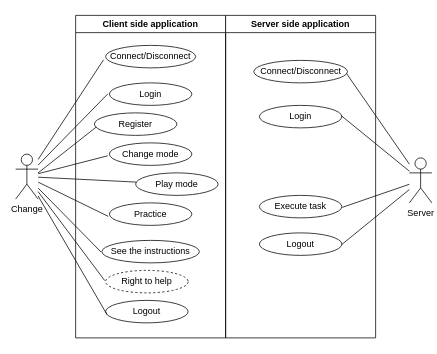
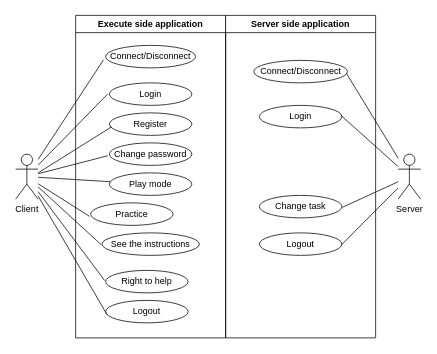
  <mxCell id="0" />
  <mxCell id="1" parent="0" />
- <mxCell id="2" value="Server" style="shape=umlActor;verticalLabelPosition=bottom;verticalAlign=top;html=1;outlineConnect=0;" vertex="1" parent="1"><mxGeometry x="545" y="210" width="30" height="60" as="geometry" /></mxCell>
- <mxCell id="3" value="Change" style="shape=umlActor;verticalLabelPosition=bottom;verticalAlign=top;html=1;outlineConnect=0;" vertex="1" parent="1"><mxGeometry x="20" y="205" width="30" height="60" as="geometry" /></mxCell>
- <mxCell id="4" value="Client side application" style="swimlane;whiteSpace=wrap;html=1;startSize=23;" vertex="1" parent="1"><mxGeometry x="100" y="20" width="200" height="430" as="geometry"><mxRectangle x="200" y="200" width="170" height="30" as="alternateBounds" /></mxGeometry></mxCell>
+ <mxCell id="2" value="Server" style="shape=umlActor;verticalLabelPosition=bottom;verticalAlign=top;html=1;outlineConnect=0;" vertex="1" parent="1"><mxGeometry x="530" y="205" width="30" height="60" as="geometry" /></mxCell>
+ <mxCell id="3" value="Client" style="shape=umlActor;verticalLabelPosition=bottom;verticalAlign=top;html=1;outlineConnect=0;" vertex="1" parent="1"><mxGeometry x="20" y="205" width="30" height="60" as="geometry" /></mxCell>
+ <mxCell id="4" value="Execute side application" style="swimlane;whiteSpace=wrap;html=1;startSize=23;" vertex="1" parent="1"><mxGeometry x="100" y="20" width="200" height="430" as="geometry"><mxRectangle x="200" y="200" width="170" height="30" as="alternateBounds" /></mxGeometry></mxCell>
  <mxCell id="5" value="Connect/Disconnect" style="ellipse;whiteSpace=wrap;html=1;" vertex="1" parent="4"><mxGeometry x="40" y="40" width="120" height="30" as="geometry" /></mxCell>
  <mxCell id="6" value="Logout" style="ellipse;whiteSpace=wrap;html=1;" vertex="1" parent="4"><mxGeometry x="40" y="380" width="110" height="30" as="geometry" /></mxCell>
- <mxCell id="7" value="Practice" style="ellipse;whiteSpace=wrap;html=1;" vertex="1" parent="4"><mxGeometry x="45" y="250" width="110" height="30" as="geometry" /></mxCell>
- <mxCell id="8" value="Play mode" style="ellipse;whiteSpace=wrap;html=1;" vertex="1" parent="4"><mxGeometry x="80" y="210" width="110" height="30" as="geometry" /></mxCell>
- <mxCell id="9" value="Register" style="ellipse;whiteSpace=wrap;html=1;" vertex="1" parent="4"><mxGeometry x="25" y="130" width="110" height="30" as="geometry" /></mxCell>
- <mxCell id="10" value="Change mode" style="ellipse;whiteSpace=wrap;html=1;" vertex="1" parent="4"><mxGeometry x="45" y="170" width="110" height="30" as="geometry" /></mxCell>
+ <mxCell id="7" value="Practice" style="ellipse;whiteSpace=wrap;html=1;" vertex="1" parent="4"><mxGeometry x="20" y="250" width="110" height="30" as="geometry" /></mxCell>
+ <mxCell id="8" value="Play mode" style="ellipse;whiteSpace=wrap;html=1;" vertex="1" parent="4"><mxGeometry x="45" y="210" width="110" height="30" as="geometry" /></mxCell>
+ <mxCell id="9" value="Register" style="ellipse;whiteSpace=wrap;html=1;" vertex="1" parent="4"><mxGeometry x="45" y="130" width="110" height="30" as="geometry" /></mxCell>
+ <mxCell id="10" value="Change password" style="ellipse;whiteSpace=wrap;html=1;" vertex="1" parent="4"><mxGeometry x="45" y="170" width="110" height="30" as="geometry" /></mxCell>
  <mxCell id="11" value="Login" style="ellipse;whiteSpace=wrap;html=1;" vertex="1" parent="4"><mxGeometry x="45" y="90" width="110" height="30" as="geometry" /></mxCell>
- <mxCell id="12" value="Right to help" style="ellipse;whiteSpace=wrap;html=1;dashed=1;" vertex="1" parent="4"><mxGeometry x="40" y="340" width="110" height="30" as="geometry" /></mxCell>
- <mxCell id="13" value="See the instructions" style="ellipse;whiteSpace=wrap;html=1;" vertex="1" parent="4"><mxGeometry x="35" y="300" width="130" height="30" as="geometry" /></mxCell>
+ <mxCell id="12" value="Right to help" style="ellipse;whiteSpace=wrap;html=1;" vertex="1" parent="4"><mxGeometry x="40" y="340" width="110" height="30" as="geometry" /></mxCell>
+ <mxCell id="13" value="See the instructions" style="ellipse;whiteSpace=wrap;html=1;" vertex="1" parent="4"><mxGeometry x="35" y="290" width="130" height="30" as="geometry" /></mxCell>
  <mxCell id="14" value="Server side application" style="swimlane;whiteSpace=wrap;html=1;" vertex="1" parent="1"><mxGeometry x="300" y="20" width="200" height="430" as="geometry" /></mxCell>
  <mxCell id="15" value="Connect/Disconnect" style="ellipse;whiteSpace=wrap;html=1;" vertex="1" parent="14"><mxGeometry x="37.5" y="60" width="125" height="30" as="geometry" /></mxCell>
  <mxCell id="16" value="Login" style="ellipse;whiteSpace=wrap;html=1;" vertex="1" parent="14"><mxGeometry x="45" y="120" width="110" height="30" as="geometry" /></mxCell>
- <mxCell id="17" value="Execute task" style="ellipse;whiteSpace=wrap;html=1;" vertex="1" parent="14"><mxGeometry x="45" y="240" width="110" height="30" as="geometry" /></mxCell>
+ <mxCell id="17" value="Change task" style="ellipse;whiteSpace=wrap;html=1;" vertex="1" parent="14"><mxGeometry x="45" y="240" width="110" height="30" as="geometry" /></mxCell>
  <mxCell id="18" value="Logout" style="ellipse;whiteSpace=wrap;html=1;" vertex="1" parent="14"><mxGeometry x="45" y="290" width="110" height="30" as="geometry" /></mxCell>
  <mxCell id="19" value="" style="endArrow=none;html=1;rounded=0;exitX=-0.023;exitY=0.64;exitDx=0;exitDy=0;exitPerimeter=0;" edge="1" parent="1" source="5" target="3"><mxGeometry width="50" height="50" relative="1" as="geometry"><mxPoint x="290" y="220" as="sourcePoint" /><mxPoint x="70" y="210" as="targetPoint" /></mxGeometry></mxCell>
  <mxCell id="20" value="" style="endArrow=none;html=1;rounded=0;entryX=-0.02;entryY=0.493;entryDx=0;entryDy=0;entryPerimeter=0;" edge="1" parent="1" source="3" target="11"><mxGeometry width="50" height="50" relative="1" as="geometry"><mxPoint x="300" y="230" as="sourcePoint" /><mxPoint x="350" y="180" as="targetPoint" /></mxGeometry></mxCell>
  <mxCell id="21" value="" style="endArrow=none;html=1;rounded=0;" edge="1" parent="1" source="3" target="8"><mxGeometry width="50" height="50" relative="1" as="geometry"><mxPoint x="310" y="240" as="sourcePoint" /><mxPoint x="360" y="190" as="targetPoint" /></mxGeometry></mxCell>
  <mxCell id="22" value="" style="endArrow=none;html=1;rounded=0;entryX=-0.02;entryY=0.573;entryDx=0;entryDy=0;entryPerimeter=0;" edge="1" parent="1" source="3" target="10"><mxGeometry width="50" height="50" relative="1" as="geometry"><mxPoint x="320" y="250" as="sourcePoint" /><mxPoint x="370" y="200" as="targetPoint" /></mxGeometry></mxCell>
  <mxCell id="23" value="" style="endArrow=none;html=1;rounded=0;entryX=0.024;entryY=0.627;entryDx=0;entryDy=0;entryPerimeter=0;" edge="1" parent="1" target="9"><mxGeometry width="50" height="50" relative="1" as="geometry"><mxPoint x="50" y="230" as="sourcePoint" /><mxPoint x="380" y="210" as="targetPoint" /></mxGeometry></mxCell>
  <mxCell id="24" value="" style="endArrow=none;html=1;rounded=0;entryX=-0.013;entryY=0.6;entryDx=0;entryDy=0;entryPerimeter=0;" edge="1" parent="1" source="3" target="7"><mxGeometry width="50" height="50" relative="1" as="geometry"><mxPoint x="340" y="270" as="sourcePoint" /><mxPoint x="390" y="220" as="targetPoint" /></mxGeometry></mxCell>
  <mxCell id="25" value="" style="endArrow=none;html=1;rounded=0;entryX=-0.008;entryY=0.52;entryDx=0;entryDy=0;entryPerimeter=0;" edge="1" parent="1" source="3" target="13"><mxGeometry width="50" height="50" relative="1" as="geometry"><mxPoint x="70" y="240" as="sourcePoint" /><mxPoint x="400" y="230" as="targetPoint" /></mxGeometry></mxCell>
  <mxCell id="26" value="" style="endArrow=none;html=1;rounded=0;entryX=-0.011;entryY=0.453;entryDx=0;entryDy=0;entryPerimeter=0;" edge="1" parent="1" source="3" target="12"><mxGeometry width="50" height="50" relative="1" as="geometry"><mxPoint x="70" y="240" as="sourcePoint" /><mxPoint x="410" y="240" as="targetPoint" /></mxGeometry></mxCell>
  <mxCell id="27" value="" style="endArrow=none;html=1;rounded=0;entryX=0.018;entryY=0.64;entryDx=0;entryDy=0;entryPerimeter=0;" edge="1" parent="1" source="3" target="6"><mxGeometry width="50" height="50" relative="1" as="geometry"><mxPoint x="370" y="300" as="sourcePoint" /><mxPoint x="420" y="250" as="targetPoint" /></mxGeometry></mxCell>
  <mxCell id="28" value="" style="endArrow=none;html=1;rounded=0;exitX=0.99;exitY=0.587;exitDx=0;exitDy=0;exitPerimeter=0;" edge="1" parent="1" source="15" target="2"><mxGeometry width="50" height="50" relative="1" as="geometry"><mxPoint x="380" y="310" as="sourcePoint" /><mxPoint x="530" y="240" as="targetPoint" /></mxGeometry></mxCell>
  <mxCell id="29" value="" style="endArrow=none;html=1;rounded=0;exitX=0.991;exitY=0.453;exitDx=0;exitDy=0;exitPerimeter=0;" edge="1" parent="1" source="16" target="2"><mxGeometry width="50" height="50" relative="1" as="geometry"><mxPoint x="390" y="320" as="sourcePoint" /><mxPoint x="530" y="240" as="targetPoint" /></mxGeometry></mxCell>
  <mxCell id="30" value="" style="endArrow=none;html=1;rounded=0;exitX=1.005;exitY=0.533;exitDx=0;exitDy=0;exitPerimeter=0;" edge="1" parent="1" source="17" target="2"><mxGeometry width="50" height="50" relative="1" as="geometry"><mxPoint x="410" y="340" as="sourcePoint" /><mxPoint x="460" y="290" as="targetPoint" /></mxGeometry></mxCell>
  <mxCell id="31" value="" style="endArrow=none;html=1;rounded=0;entryX=0.998;entryY=0.52;entryDx=0;entryDy=0;entryPerimeter=0;" edge="1" parent="1" source="2" target="18"><mxGeometry width="50" height="50" relative="1" as="geometry"><mxPoint x="530" y="240" as="sourcePoint" /><mxPoint x="470" y="300" as="targetPoint" /></mxGeometry></mxCell>
